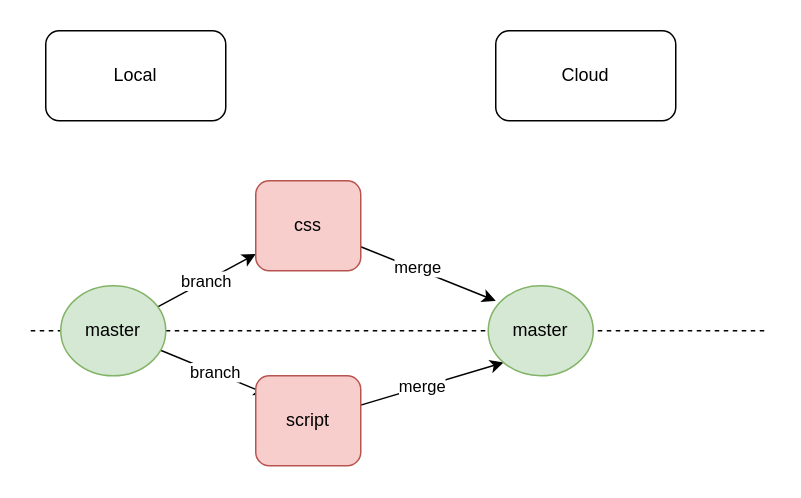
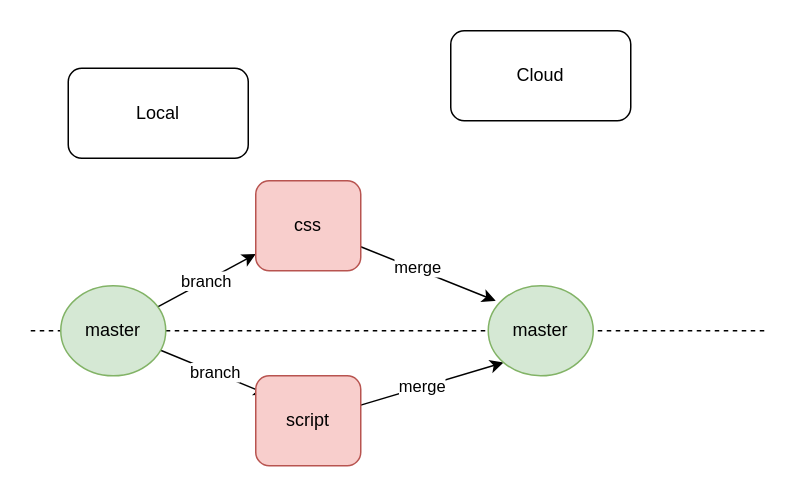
  <mxCell id="0" />
  <mxCell id="1" parent="0" />
- <mxCell id="2" value="Local" style="rounded=1;whiteSpace=wrap;html=1;" vertex="1" parent="1"><mxGeometry x="30" y="20" width="120" height="60" as="geometry" /></mxCell>
- <mxCell id="3" value="Cloud" style="rounded=1;whiteSpace=wrap;html=1;" vertex="1" parent="1"><mxGeometry x="330" y="20" width="120" height="60" as="geometry" /></mxCell>
+ <mxCell id="2" value="Local" style="rounded=1;whiteSpace=wrap;html=1;" vertex="1" parent="1"><mxGeometry x="45" y="45" width="120" height="60" as="geometry" /></mxCell>
+ <mxCell id="3" value="Cloud" style="rounded=1;whiteSpace=wrap;html=1;" vertex="1" parent="1"><mxGeometry x="300" y="20" width="120" height="60" as="geometry" /></mxCell>
  <mxCell id="4" value="branch" style="rounded=0;orthogonalLoop=1;jettySize=auto;html=1;" edge="1" parent="1" source="13" target="8"><mxGeometry relative="1" as="geometry" /></mxCell>
  <mxCell id="5" value="branch" style="edgeStyle=none;rounded=0;orthogonalLoop=1;jettySize=auto;html=1;entryX=0.111;entryY=0.205;entryDx=0;entryDy=0;entryPerimeter=0;" edge="1" parent="1" source="13" target="11"><mxGeometry relative="1" as="geometry" /></mxCell>
  <mxCell id="6" style="edgeStyle=none;rounded=0;orthogonalLoop=1;jettySize=auto;html=1;entryX=0.071;entryY=0.167;entryDx=0;entryDy=0;entryPerimeter=0;" edge="1" parent="1" source="8" target="14"><mxGeometry relative="1" as="geometry" /></mxCell>
  <mxCell id="7" value="merge" style="edgeLabel;html=1;align=center;verticalAlign=middle;resizable=0;points=[];" vertex="1" connectable="0" parent="6"><mxGeometry x="-0.173" y="2" relative="1" as="geometry"><mxPoint as="offset" /></mxGeometry></mxCell>
  <mxCell id="8" value="css" style="whiteSpace=wrap;html=1;fillColor=#f8cecc;strokeColor=#b85450;rounded=1;" vertex="1" parent="1"><mxGeometry x="170" y="120" width="70" height="60" as="geometry" /></mxCell>
  <mxCell id="9" style="edgeStyle=none;rounded=0;orthogonalLoop=1;jettySize=auto;html=1;entryX=0;entryY=1;entryDx=0;entryDy=0;" edge="1" parent="1" source="11" target="14"><mxGeometry relative="1" as="geometry" /></mxCell>
  <mxCell id="10" value="merge" style="edgeLabel;html=1;align=center;verticalAlign=middle;resizable=0;points=[];" vertex="1" connectable="0" parent="9"><mxGeometry x="-0.137" y="1" relative="1" as="geometry"><mxPoint as="offset" /></mxGeometry></mxCell>
  <mxCell id="11" value="script" style="whiteSpace=wrap;html=1;fillColor=#f8cecc;strokeColor=#b85450;rounded=1;" vertex="1" parent="1"><mxGeometry x="170" y="250" width="70" height="60" as="geometry" /></mxCell>
  <mxCell id="12" value="" style="endArrow=none;dashed=1;html=1;" edge="1" parent="1"><mxGeometry width="50" height="50" relative="1" as="geometry"><mxPoint x="20" y="220" as="sourcePoint" /><mxPoint x="511.667" y="220" as="targetPoint" /></mxGeometry></mxCell>
  <mxCell id="13" value="master" style="ellipse;whiteSpace=wrap;html=1;fillColor=#d5e8d4;strokeColor=#82b366;" vertex="1" parent="1"><mxGeometry x="40" y="190" width="70" height="60" as="geometry" /></mxCell>
  <mxCell id="14" value="master" style="ellipse;whiteSpace=wrap;html=1;fillColor=#d5e8d4;strokeColor=#82b366;" vertex="1" parent="1"><mxGeometry x="325" y="190" width="70" height="60" as="geometry" /></mxCell>
